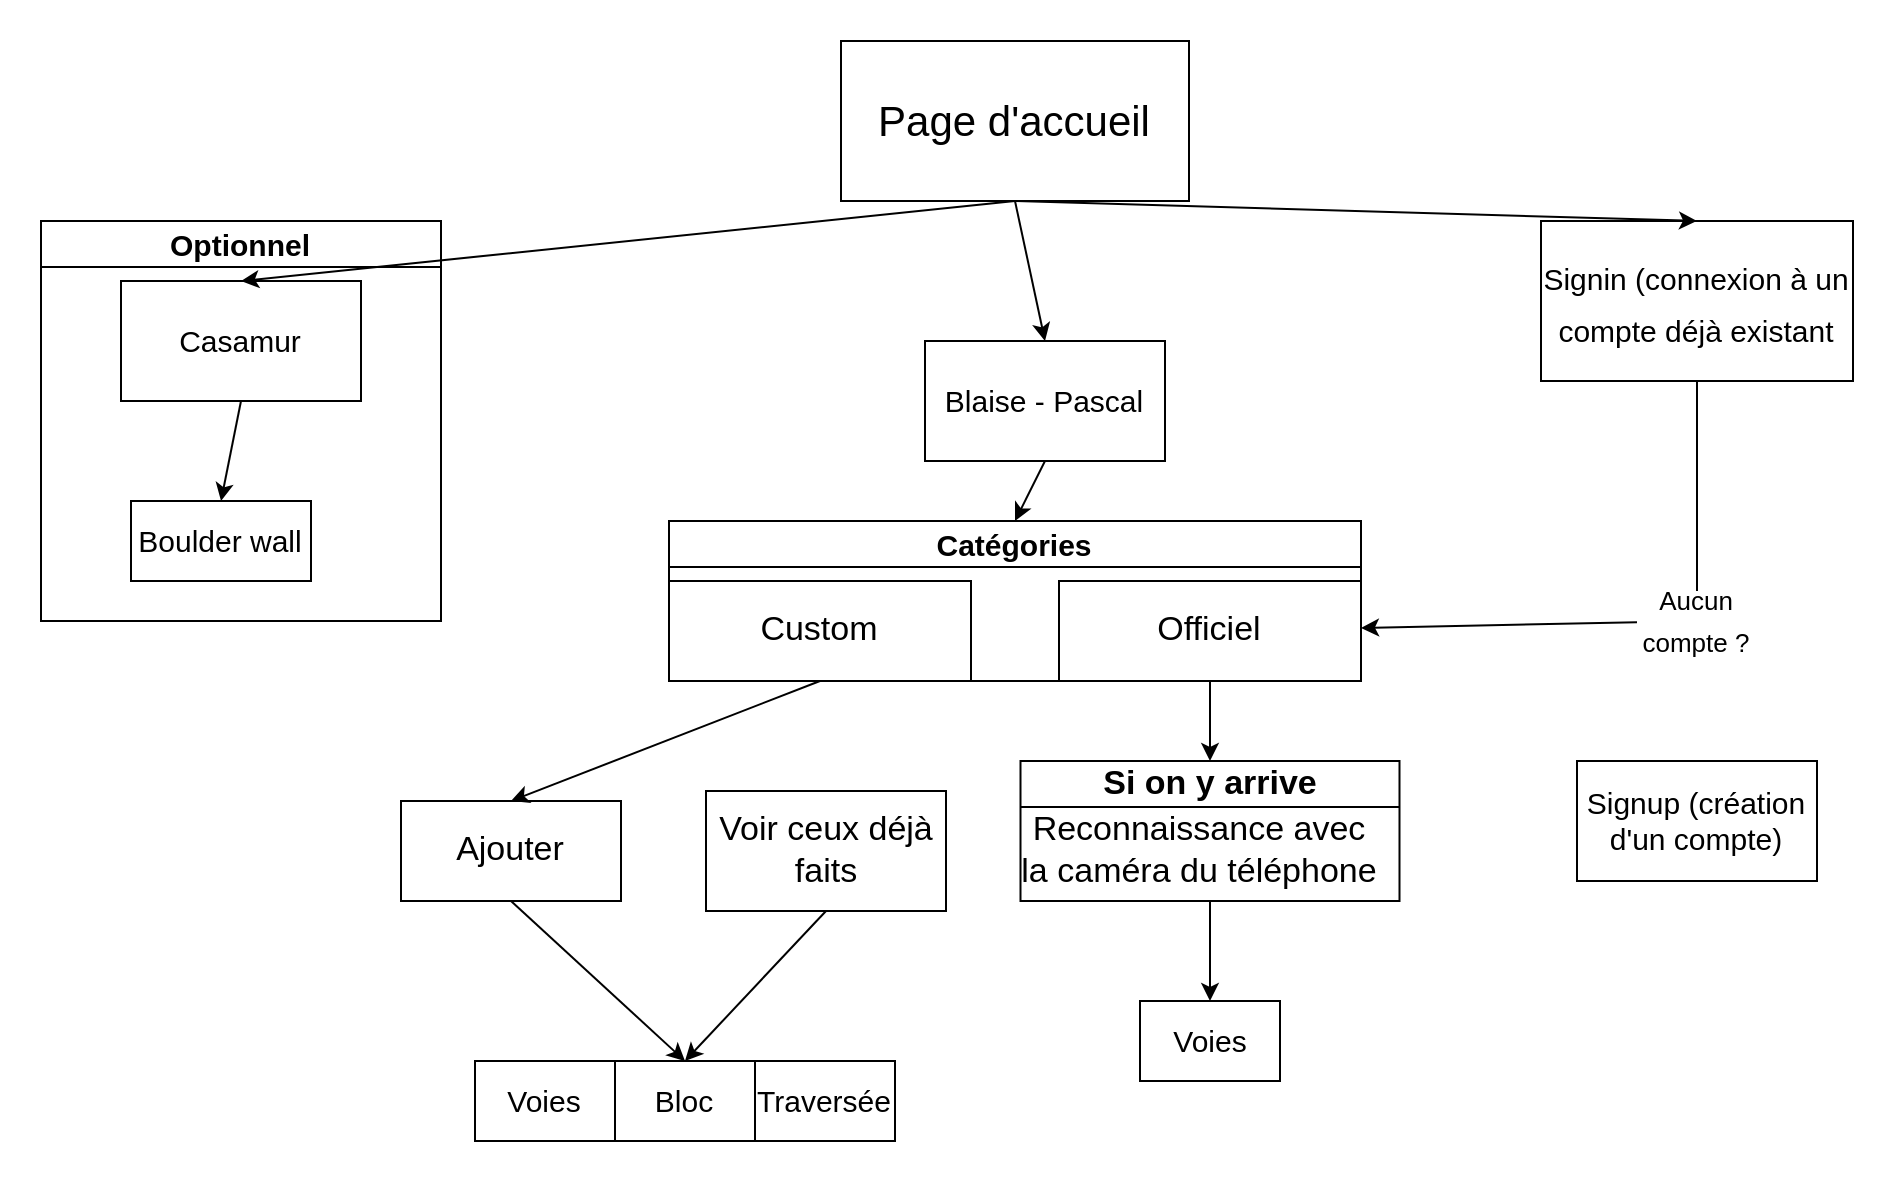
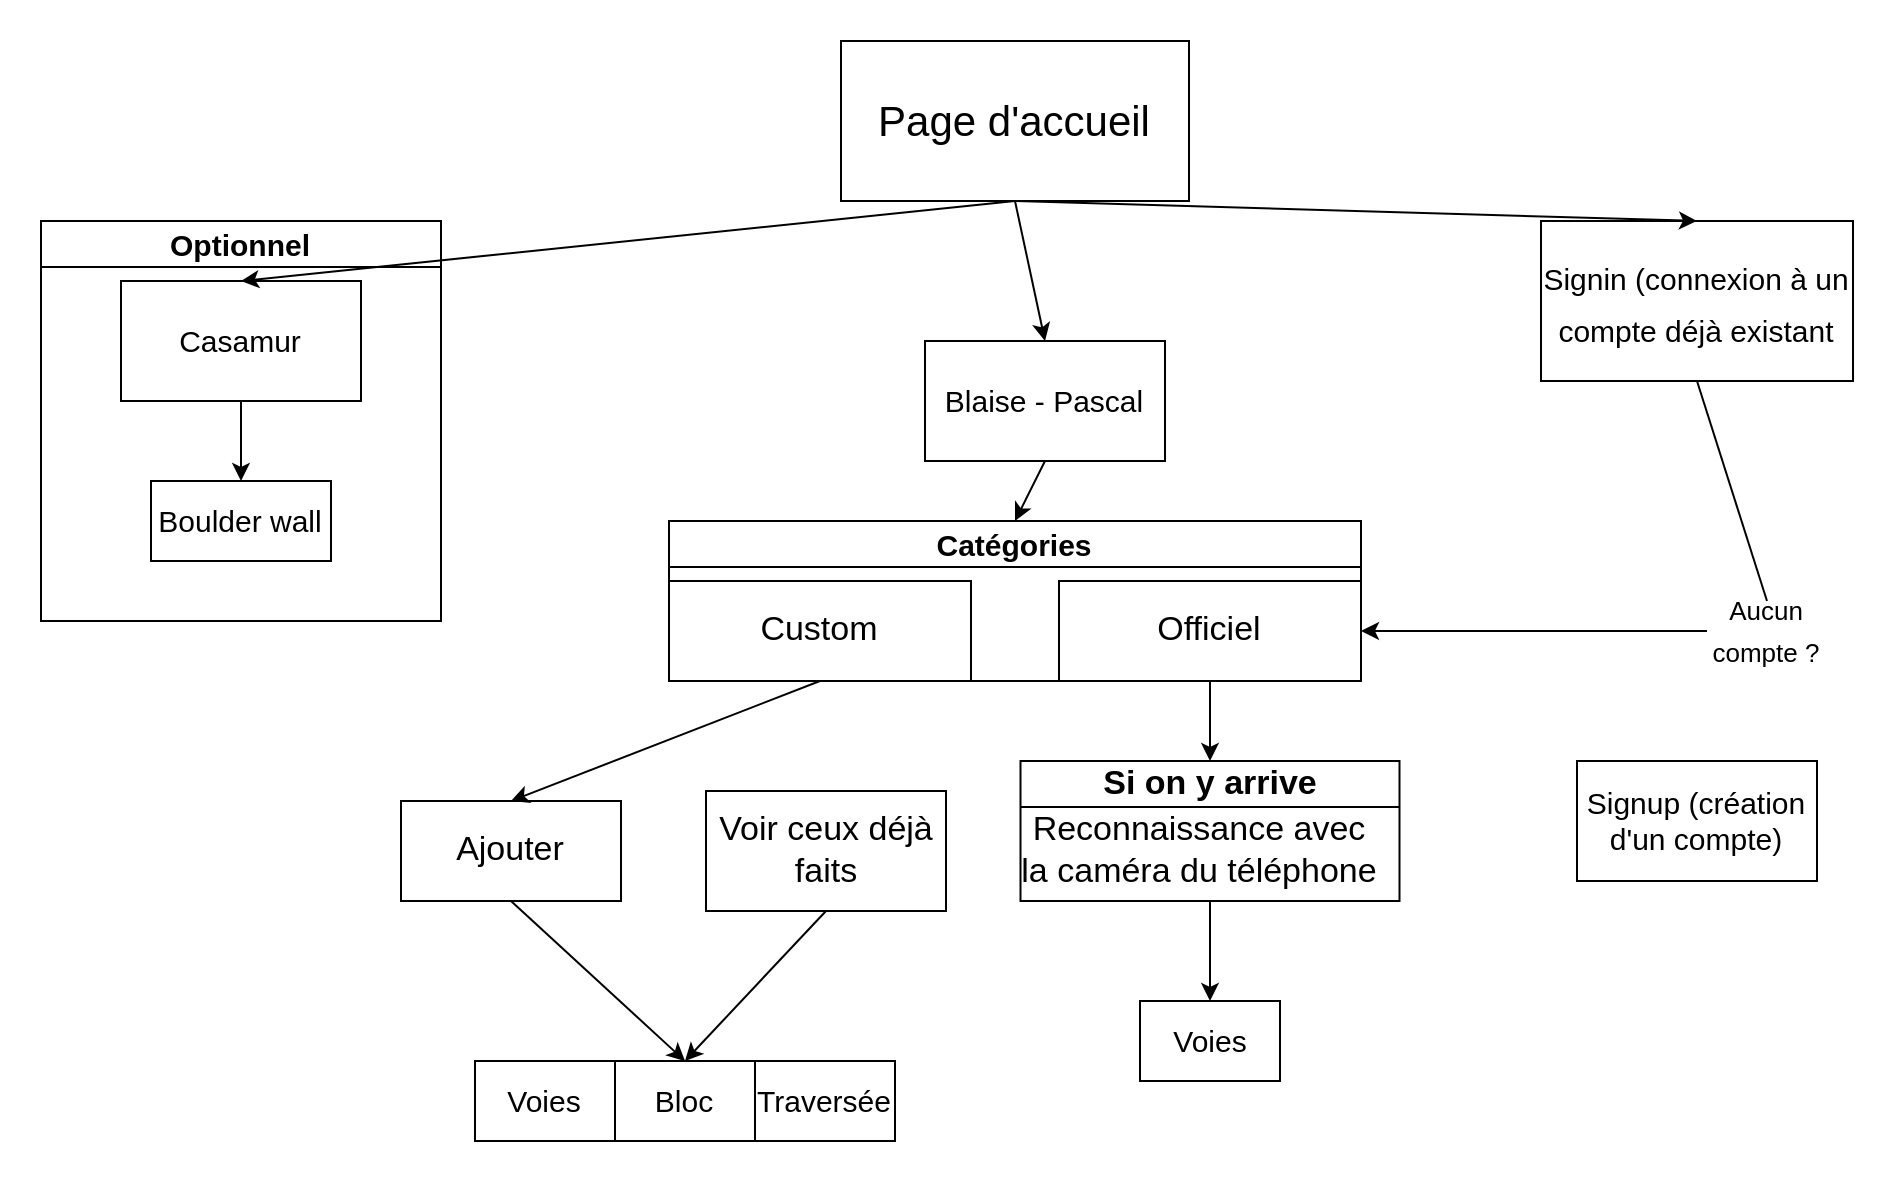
  <mxCell id="0" />
  <mxCell id="1" parent="0" />
  <mxCell id="2" value="&lt;font style=&quot;font-size: 21px;&quot;&gt;Page d'accueil&lt;/font&gt;" style="rounded=0;whiteSpace=wrap;html=1;" vertex="1" parent="1"><mxGeometry x="420" y="20" width="174" height="80" as="geometry" /></mxCell>
  <mxCell id="3" value="&lt;font style=&quot;font-size: 15px;&quot;&gt;Signin (connexion à un compte déjà existant&lt;/font&gt;" style="rounded=0;whiteSpace=wrap;html=1;fontSize=21;" vertex="1" parent="1"><mxGeometry x="770" y="110" width="156" height="80" as="geometry" /></mxCell>
  <mxCell id="4" value="" style="endArrow=classic;html=1;rounded=0;fontSize=21;exitX=0.5;exitY=1;exitDx=0;exitDy=0;entryX=0.5;entryY=0;entryDx=0;entryDy=0;" edge="1" parent="1" source="2" target="3"><mxGeometry width="50" height="50" relative="1" as="geometry"><mxPoint x="590" y="430" as="sourcePoint" /><mxPoint x="640" y="380" as="targetPoint" /></mxGeometry></mxCell>
  <mxCell id="5" value="Signup (création d'un compte)" style="rounded=0;whiteSpace=wrap;html=1;fontSize=15;" vertex="1" parent="1"><mxGeometry x="788" y="380" width="120" height="60" as="geometry" /></mxCell>
  <mxCell id="6" value="" style="endArrow=classic;html=1;rounded=0;fontSize=15;startArrow=none;" edge="1" parent="1" source="31" target="16"><mxGeometry width="50" height="50" relative="1" as="geometry"><mxPoint x="590" y="380" as="sourcePoint" /><mxPoint x="640" y="330" as="targetPoint" /></mxGeometry></mxCell>
  <mxCell id="7" value="Voies" style="rounded=0;whiteSpace=wrap;html=1;fontSize=15;" vertex="1" parent="1"><mxGeometry x="569.5" y="500" width="70" height="40" as="geometry" /></mxCell>
  <mxCell id="8" value="Blaise - Pascal" style="rounded=0;whiteSpace=wrap;html=1;fontSize=15;" vertex="1" parent="1"><mxGeometry x="462" y="170" width="120" height="60" as="geometry" /></mxCell>
  <mxCell id="9" value="Optionnel" style="swimlane;whiteSpace=wrap;html=1;fontSize=15;" vertex="1" parent="1"><mxGeometry x="20" y="110" width="200" height="200" as="geometry" /></mxCell>
  <mxCell id="10" value="Casamur" style="rounded=0;whiteSpace=wrap;html=1;fontSize=15;" vertex="1" parent="9"><mxGeometry x="40" y="30" width="120" height="60" as="geometry" /></mxCell>
- <mxCell id="11" value="Boulder wall" style="rounded=0;whiteSpace=wrap;html=1;fontSize=15;" vertex="1" parent="9"><mxGeometry x="45" y="140" width="90" height="40" as="geometry" /></mxCell>
+ <mxCell id="11" value="Boulder wall" style="rounded=0;whiteSpace=wrap;html=1;fontSize=15;" vertex="1" parent="9"><mxGeometry x="55" y="130" width="90" height="40" as="geometry" /></mxCell>
  <mxCell id="12" value="" style="endArrow=classic;html=1;rounded=0;fontSize=15;exitX=0.5;exitY=1;exitDx=0;exitDy=0;entryX=0.5;entryY=0;entryDx=0;entryDy=0;" edge="1" parent="9" source="10" target="11"><mxGeometry width="50" height="50" relative="1" as="geometry"><mxPoint x="180" y="330" as="sourcePoint" /><mxPoint x="230" y="280" as="targetPoint" /></mxGeometry></mxCell>
  <mxCell id="13" value="" style="endArrow=classic;html=1;rounded=0;fontSize=15;exitX=0.5;exitY=1;exitDx=0;exitDy=0;entryX=0.5;entryY=0;entryDx=0;entryDy=0;" edge="1" parent="1" source="2" target="8"><mxGeometry width="50" height="50" relative="1" as="geometry"><mxPoint x="160" y="480" as="sourcePoint" /><mxPoint x="210" y="430" as="targetPoint" /></mxGeometry></mxCell>
  <mxCell id="14" value="" style="endArrow=classic;html=1;rounded=0;fontSize=15;exitX=0.5;exitY=1;exitDx=0;exitDy=0;entryX=0.5;entryY=0;entryDx=0;entryDy=0;" edge="1" parent="1" source="2" target="10"><mxGeometry width="50" height="50" relative="1" as="geometry"><mxPoint x="250" y="540" as="sourcePoint" /><mxPoint x="300" y="490" as="targetPoint" /></mxGeometry></mxCell>
  <mxCell id="15" value="Catégories" style="swimlane;whiteSpace=wrap;html=1;fontSize=15;" vertex="1" parent="1"><mxGeometry x="334" y="260" width="346" height="80" as="geometry" /></mxCell>
  <mxCell id="16" value="&lt;font style=&quot;font-size: 17px;&quot;&gt;Officiel&lt;/font&gt;" style="rounded=0;whiteSpace=wrap;html=1;fontSize=15;" vertex="1" parent="15"><mxGeometry x="195" y="30" width="151" height="50" as="geometry" /></mxCell>
  <mxCell id="17" value="&lt;font style=&quot;font-size: 17px;&quot;&gt;Custom&lt;/font&gt;" style="rounded=0;whiteSpace=wrap;html=1;fontSize=15;" vertex="1" parent="15"><mxGeometry y="30" width="151" height="50" as="geometry" /></mxCell>
  <mxCell id="18" value="" style="endArrow=classic;html=1;rounded=0;fontSize=17;exitX=0.5;exitY=1;exitDx=0;exitDy=0;entryX=0.5;entryY=0;entryDx=0;entryDy=0;" edge="1" parent="1" source="16" target="28"><mxGeometry width="50" height="50" relative="1" as="geometry"><mxPoint x="320" y="500" as="sourcePoint" /><mxPoint x="370" y="450" as="targetPoint" /></mxGeometry></mxCell>
  <mxCell id="19" value="Ajouter" style="rounded=0;whiteSpace=wrap;html=1;fontSize=17;" vertex="1" parent="1"><mxGeometry x="200" y="400" width="110" height="50" as="geometry" /></mxCell>
  <mxCell id="20" value="Voir ceux déjà faits" style="rounded=0;whiteSpace=wrap;html=1;fontSize=17;" vertex="1" parent="1"><mxGeometry x="352.5" y="395" width="120" height="60" as="geometry" /></mxCell>
  <mxCell id="21" value="" style="endArrow=classic;html=1;rounded=0;fontSize=17;exitX=0.5;exitY=1;exitDx=0;exitDy=0;entryX=0.5;entryY=0;entryDx=0;entryDy=0;" edge="1" parent="1" source="17" target="19"><mxGeometry width="50" height="50" relative="1" as="geometry"><mxPoint y="540" as="sourcePoint" x="190" /><mxPoint x="240" y="490" as="targetPoint" /></mxGeometry></mxCell>
  <mxCell id="22" value="Voies" style="rounded=0;whiteSpace=wrap;html=1;fontSize=15;" vertex="1" parent="1"><mxGeometry x="237" y="530" width="70" height="40" as="geometry" /></mxCell>
  <mxCell id="23" value="Bloc" style="rounded=0;whiteSpace=wrap;html=1;fontSize=15;" vertex="1" parent="1"><mxGeometry x="307" y="530" width="70" height="40" as="geometry" /></mxCell>
  <mxCell id="24" value="Traversée" style="rounded=0;whiteSpace=wrap;html=1;fontSize=15;" vertex="1" parent="1"><mxGeometry x="377" y="530" width="70" height="40" as="geometry" /></mxCell>
  <mxCell id="25" value="" style="endArrow=classic;html=1;rounded=0;fontSize=17;exitX=0.5;exitY=1;exitDx=0;exitDy=0;entryX=0.5;entryY=0;entryDx=0;entryDy=0;" edge="1" parent="1" source="19" target="23"><mxGeometry width="50" height="50" relative="1" as="geometry"><mxPoint x="100" y="510" as="sourcePoint" /><mxPoint x="150" y="460" as="targetPoint" /></mxGeometry></mxCell>
  <mxCell id="26" value="" style="endArrow=classic;html=1;rounded=0;fontSize=17;exitX=0.5;exitY=1;exitDx=0;exitDy=0;entryX=0.5;entryY=0;entryDx=0;entryDy=0;" edge="1" parent="1" source="20" target="23"><mxGeometry width="50" height="50" relative="1" as="geometry"><mxPoint x="345" y="445" as="sourcePoint" /><mxPoint x="455" y="530" as="targetPoint" /></mxGeometry></mxCell>
  <mxCell id="27" value="" style="endArrow=classic;html=1;rounded=0;fontSize=17;exitX=0.5;exitY=1;exitDx=0;exitDy=0;entryX=0.5;entryY=0;entryDx=0;entryDy=0;" edge="1" parent="1" source="8" target="15"><mxGeometry width="50" height="50" relative="1" as="geometry"><mxPoint x="40" y="480" as="sourcePoint" /><mxPoint x="90" y="430" as="targetPoint" /></mxGeometry></mxCell>
  <mxCell id="28" value="Si on y arrive" style="swimlane;whiteSpace=wrap;html=1;fontSize=17;" vertex="1" parent="1"><mxGeometry x="509.75" y="380" width="189.5" height="70" as="geometry" /></mxCell>
  <mxCell id="29" value="Reconnaissance avec&lt;br&gt;la caméra du téléphone" style="text;html=1;align=center;verticalAlign=middle;resizable=0;points=[];autosize=1;strokeColor=none;fillColor=none;fontSize=17;" vertex="1" parent="28"><mxGeometry x="-10.5" y="20" width="200" height="50" as="geometry" /></mxCell>
  <mxCell id="30" value="" style="endArrow=classic;html=1;rounded=0;fontSize=17;entryX=0.5;entryY=0;entryDx=0;entryDy=0;" edge="1" parent="1" source="28" target="7"><mxGeometry width="50" height="50" relative="1" as="geometry"><mxPoint x="610" y="460" as="sourcePoint" /><mxPoint x="640" y="310" as="targetPoint" /></mxGeometry></mxCell>
- <mxCell id="31" value="&lt;font style=&quot;font-size: 13px;&quot;&gt;Aucun compte ?&lt;/font&gt;" style="text;html=1;strokeColor=none;fillColor=none;align=center;verticalAlign=middle;whiteSpace=wrap;rounded=0;fontSize=17;" vertex="1" parent="1"><mxGeometry x="818" y="295" width="60" height="30" as="geometry" /></mxCell>
+ <mxCell id="31" value="&lt;font style=&quot;font-size: 13px;&quot;&gt;Aucun compte ?&lt;/font&gt;" style="text;html=1;strokeColor=none;fillColor=none;align=center;verticalAlign=middle;whiteSpace=wrap;rounded=0;fontSize=17;" vertex="1" parent="1"><mxGeometry x="853" y="300" width="60" height="30" as="geometry" /></mxCell>
  <mxCell id="32" value="" style="endArrow=none;html=1;rounded=0;fontSize=15;exitX=0.5;exitY=1;exitDx=0;exitDy=0;entryX=0.5;entryY=0;entryDx=0;entryDy=0;" edge="1" parent="1" source="3" target="31"><mxGeometry width="50" height="50" relative="1" as="geometry"><mxPoint x="848" y="250" as="sourcePoint" /><mxPoint x="848" y="380" as="targetPoint" /></mxGeometry></mxCell>
